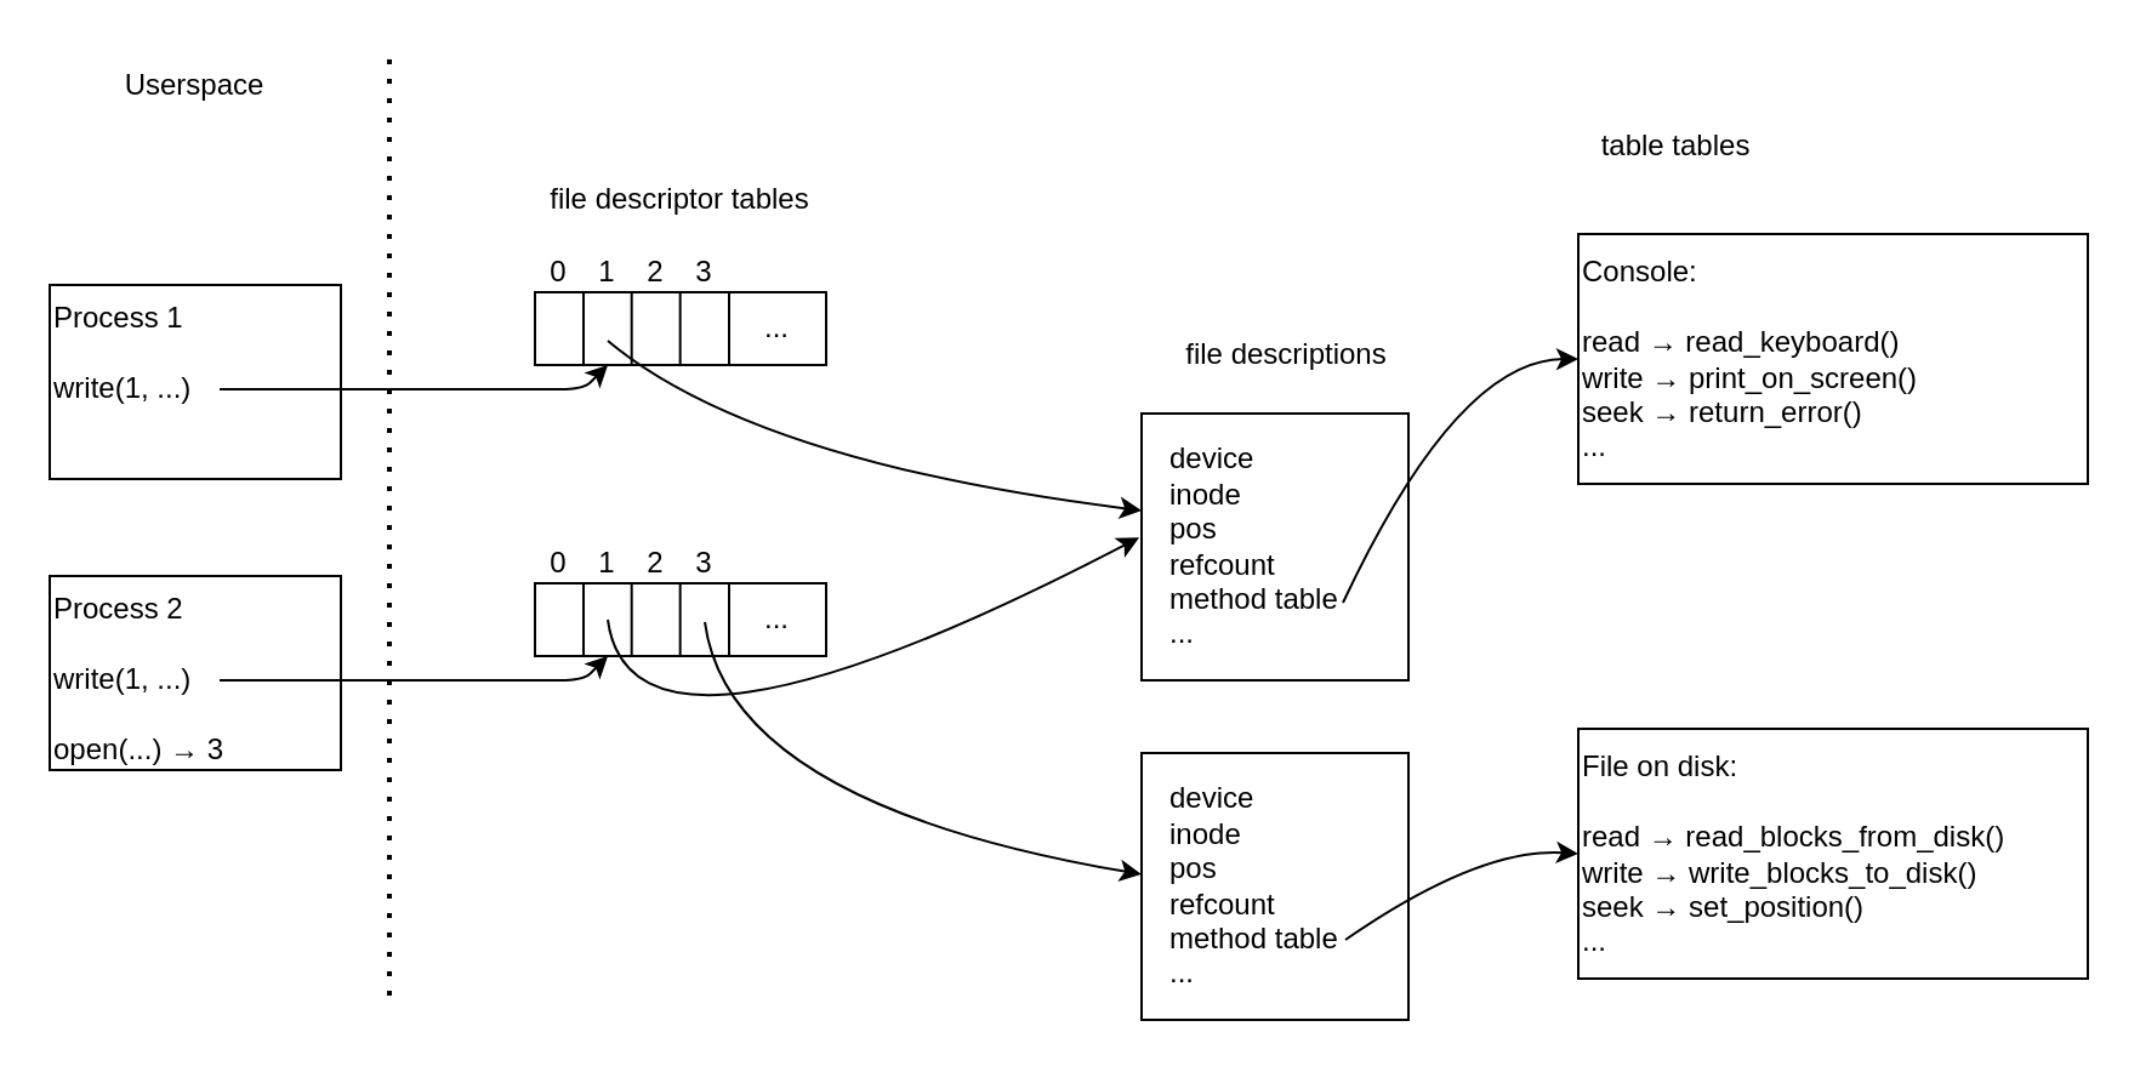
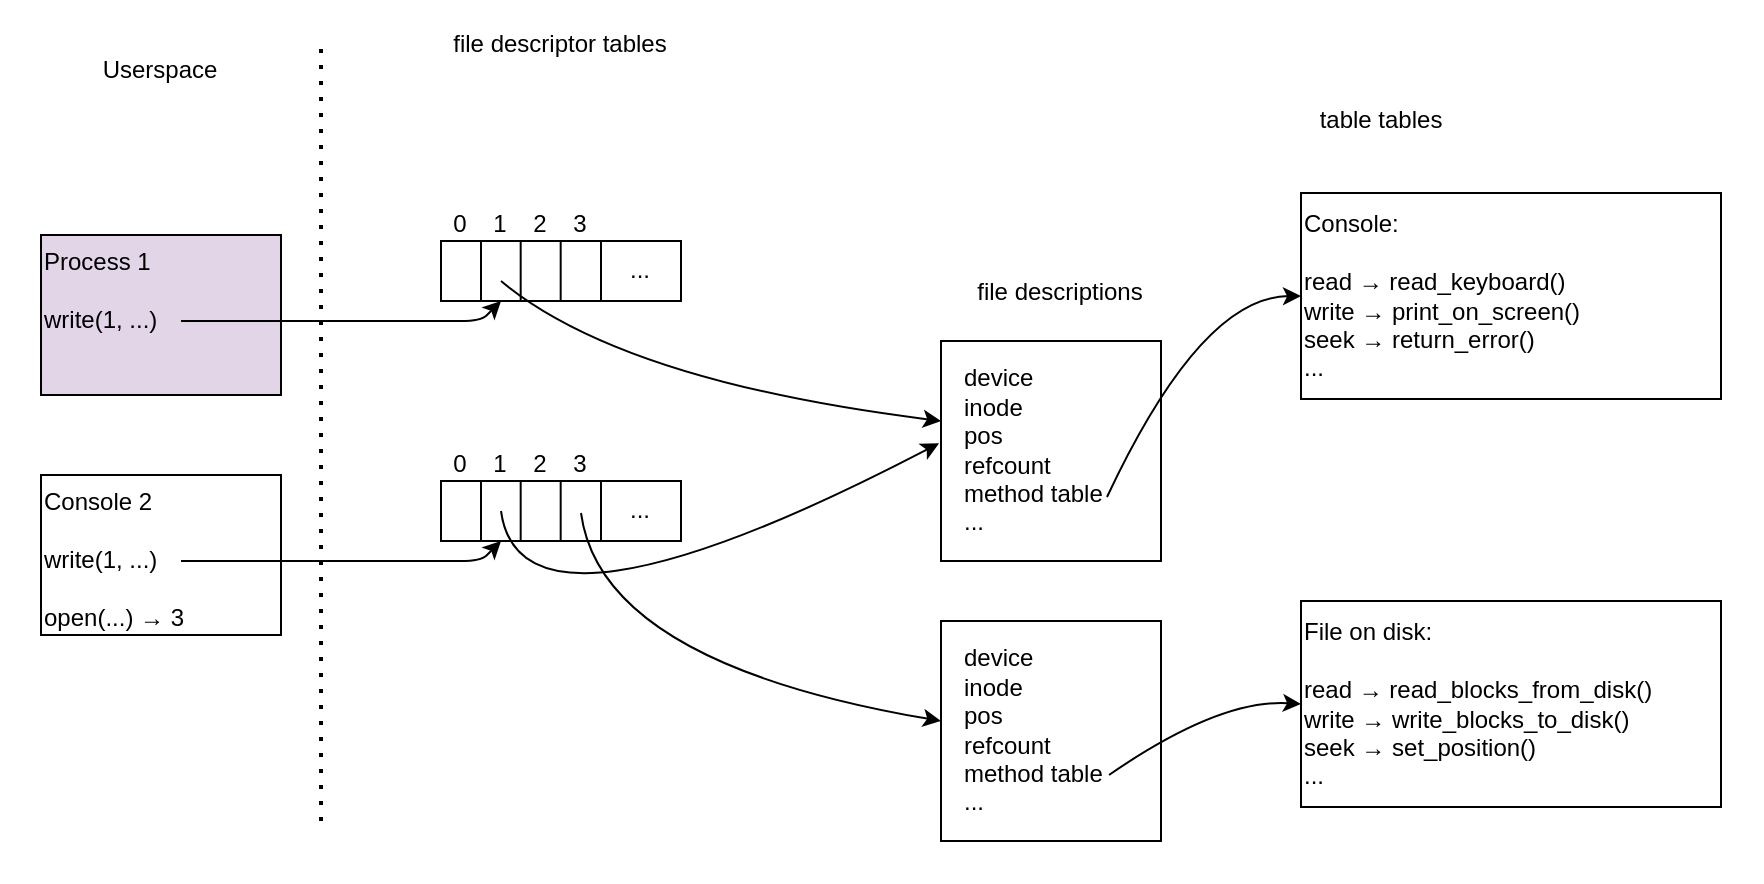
  <mxCell id="0" />
  <mxCell id="1" parent="0" />
- <mxCell id="2" value="Process 1&lt;br&gt;&lt;br&gt;write(1, ...)" style="rounded=0;whiteSpace=wrap;html=1;labelPosition=center;verticalLabelPosition=middle;align=left;verticalAlign=top;container=1;" vertex="1" parent="1"><mxGeometry x="20" y="117" width="120" height="80" as="geometry" /></mxCell>
+ <mxCell id="2" value="Process 1&lt;br&gt;&lt;br&gt;write(1, ...)" style="rounded=0;whiteSpace=wrap;html=1;labelPosition=center;verticalLabelPosition=middle;align=left;verticalAlign=top;container=1;fillColor=#e1d5e7;" vertex="1" parent="1"><mxGeometry x="20" y="117" width="120" height="80" as="geometry" /></mxCell>
  <mxCell id="3" value="" style="endArrow=none;dashed=1;html=1;dashPattern=1 3;strokeWidth=2;rounded=0;" edge="1" parent="1"><mxGeometry width="50" height="50" relative="1" as="geometry"><mxPoint x="160" y="410" as="sourcePoint" /><mxPoint x="160" y="20" as="targetPoint" /></mxGeometry></mxCell>
  <mxCell id="4" value="Userspace" style="text;html=1;align=center;verticalAlign=middle;whiteSpace=wrap;rounded=0;" vertex="1" parent="1"><mxGeometry x="20" y="20" width="120" height="30" as="geometry" /></mxCell>
- <mxCell id="5" value="Process 2&lt;br&gt;&lt;br&gt;write(1, ...)&lt;br&gt;&lt;br&gt;open(...) → 3" style="rounded=0;whiteSpace=wrap;html=1;labelPosition=center;verticalLabelPosition=middle;align=left;verticalAlign=top;container=1;" vertex="1" parent="1"><mxGeometry x="20" y="237" width="120" height="80" as="geometry" /></mxCell>
+ <mxCell id="5" value="Console 2&lt;br&gt;&lt;br&gt;write(1, ...)&lt;br&gt;&lt;br&gt;open(...) → 3" style="rounded=0;whiteSpace=wrap;html=1;labelPosition=center;verticalLabelPosition=middle;align=left;verticalAlign=top;container=1;" vertex="1" parent="1"><mxGeometry x="20" y="237" width="120" height="80" as="geometry" /></mxCell>
  <mxCell id="6" value="" style="rounded=0;whiteSpace=wrap;html=1;" vertex="1" parent="1"><mxGeometry x="220" y="120" width="120" height="30" as="geometry" /></mxCell>
  <mxCell id="7" value="" style="endArrow=classic;html=1;rounded=1;entryX=0.25;entryY=1;entryDx=0;entryDy=0;curved=0;" edge="1" parent="1" target="6"><mxGeometry width="50" height="50" relative="1" as="geometry"><mxPoint x="90" y="160" as="sourcePoint" /><mxPoint x="140" y="110" as="targetPoint" /><Array as="points"><mxPoint x="240" y="160" /></Array></mxGeometry></mxCell>
- <mxCell id="8" value="file descriptor tables" style="text;html=1;align=center;verticalAlign=middle;whiteSpace=wrap;rounded=0;" vertex="1" parent="1"><mxGeometry x="210" y="67" width="140" height="30" as="geometry" /></mxCell>
+ <mxCell id="8" value="file descriptor tables" style="text;html=1;align=center;verticalAlign=middle;whiteSpace=wrap;rounded=0;" vertex="1" parent="1"><mxGeometry x="210" y="7" width="140" height="30" as="geometry" /></mxCell>
  <mxCell id="9" value="" style="endArrow=classic;html=1;rounded=0;curved=1;" edge="1" parent="1"><mxGeometry width="50" height="50" relative="1" as="geometry"><mxPoint x="250" y="140" as="sourcePoint" /><mxPoint x="470" y="210" as="targetPoint" /><Array as="points"><mxPoint x="310" y="190" /></Array></mxGeometry></mxCell>
  <mxCell id="10" value="" style="whiteSpace=wrap;html=1;aspect=fixed;imageAspect=0;" vertex="1" parent="1"><mxGeometry x="470" y="170" width="110" height="110" as="geometry" /></mxCell>
  <mxCell id="11" value="file descriptions" style="text;html=1;align=center;verticalAlign=middle;whiteSpace=wrap;rounded=0;" vertex="1" parent="1"><mxGeometry x="460" y="131" width="140" height="30" as="geometry" /></mxCell>
  <mxCell id="12" value="" style="endArrow=none;html=1;rounded=0;" edge="1" parent="1"><mxGeometry width="50" height="50" relative="1" as="geometry"><mxPoint x="240" y="150" as="sourcePoint" /><mxPoint x="240" y="120" as="targetPoint" /></mxGeometry></mxCell>
  <mxCell id="13" value="" style="endArrow=none;html=1;rounded=0;" edge="1" parent="1"><mxGeometry width="50" height="50" relative="1" as="geometry"><mxPoint x="259.84" y="150" as="sourcePoint" /><mxPoint x="259.84" y="120" as="targetPoint" /></mxGeometry></mxCell>
  <mxCell id="14" value="" style="endArrow=none;html=1;rounded=0;" edge="1" parent="1"><mxGeometry width="50" height="50" relative="1" as="geometry"><mxPoint x="279.84" y="150" as="sourcePoint" /><mxPoint x="279.84" y="120" as="targetPoint" /></mxGeometry></mxCell>
  <mxCell id="15" value="" style="endArrow=none;html=1;rounded=0;" edge="1" parent="1"><mxGeometry width="50" height="50" relative="1" as="geometry"><mxPoint x="300" y="150" as="sourcePoint" /><mxPoint x="300" y="120" as="targetPoint" /></mxGeometry></mxCell>
  <mxCell id="16" value="..." style="text;html=1;align=center;verticalAlign=middle;whiteSpace=wrap;rounded=0;" vertex="1" parent="1"><mxGeometry x="290" y="120" width="60" height="30" as="geometry" /></mxCell>
  <mxCell id="17" value="0&amp;nbsp; &amp;nbsp; 1&amp;nbsp; &amp;nbsp; 2&amp;nbsp; &amp;nbsp; 3" style="text;html=1;align=center;verticalAlign=middle;whiteSpace=wrap;rounded=0;" vertex="1" parent="1"><mxGeometry x="220" y="97" width="80" height="30" as="geometry" /></mxCell>
  <mxCell id="18" value="device&lt;br&gt;inode&lt;br&gt;pos&lt;br&gt;&lt;div style=&quot;&quot;&gt;&lt;span style=&quot;background-color: initial;&quot;&gt;refcount&lt;/span&gt;&lt;/div&gt;&lt;div style=&quot;&quot;&gt;&lt;span style=&quot;background-color: initial;&quot;&gt;method table&lt;/span&gt;&lt;/div&gt;&lt;div style=&quot;&quot;&gt;...&lt;/div&gt;" style="text;html=1;align=left;verticalAlign=middle;whiteSpace=wrap;rounded=0;" vertex="1" parent="1"><mxGeometry x="480" y="180" width="90" height="90" as="geometry" /></mxCell>
  <mxCell id="19" value="" style="rounded=0;whiteSpace=wrap;html=1;" vertex="1" parent="1"><mxGeometry x="220" y="240" width="120" height="30" as="geometry" /></mxCell>
  <mxCell id="20" value="" style="endArrow=classic;html=1;rounded=1;entryX=0.25;entryY=1;entryDx=0;entryDy=0;curved=0;" edge="1" parent="1" target="19"><mxGeometry width="50" height="50" relative="1" as="geometry"><mxPoint x="90" y="280" as="sourcePoint" /><mxPoint x="140" y="230" as="targetPoint" /><Array as="points"><mxPoint x="240" y="280" /></Array></mxGeometry></mxCell>
  <mxCell id="21" value="" style="endArrow=none;html=1;rounded=0;" edge="1" parent="1"><mxGeometry width="50" height="50" relative="1" as="geometry"><mxPoint x="240" y="270" as="sourcePoint" /><mxPoint x="240" y="240" as="targetPoint" /></mxGeometry></mxCell>
  <mxCell id="22" value="" style="endArrow=none;html=1;rounded=0;" edge="1" parent="1"><mxGeometry width="50" height="50" relative="1" as="geometry"><mxPoint x="259.84" y="270" as="sourcePoint" /><mxPoint x="259.84" y="240" as="targetPoint" /></mxGeometry></mxCell>
  <mxCell id="23" value="" style="endArrow=none;html=1;rounded=0;" edge="1" parent="1"><mxGeometry width="50" height="50" relative="1" as="geometry"><mxPoint x="279.84" y="270" as="sourcePoint" /><mxPoint x="279.84" y="240" as="targetPoint" /></mxGeometry></mxCell>
  <mxCell id="24" value="" style="endArrow=none;html=1;rounded=0;" edge="1" parent="1"><mxGeometry width="50" height="50" relative="1" as="geometry"><mxPoint x="300" y="270" as="sourcePoint" /><mxPoint x="300" y="240" as="targetPoint" /></mxGeometry></mxCell>
  <mxCell id="25" value="..." style="text;html=1;align=center;verticalAlign=middle;whiteSpace=wrap;rounded=0;" vertex="1" parent="1"><mxGeometry x="290" y="240" width="60" height="30" as="geometry" /></mxCell>
  <mxCell id="26" value="0&amp;nbsp; &amp;nbsp; 1&amp;nbsp; &amp;nbsp; 2&amp;nbsp; &amp;nbsp; 3" style="text;html=1;align=center;verticalAlign=middle;whiteSpace=wrap;rounded=0;" vertex="1" parent="1"><mxGeometry x="220" y="217" width="80" height="30" as="geometry" /></mxCell>
  <mxCell id="27" value="" style="endArrow=classic;html=1;rounded=0;curved=1;entryX=-0.009;entryY=0.465;entryDx=0;entryDy=0;entryPerimeter=0;" edge="1" parent="1" target="10"><mxGeometry width="50" height="50" relative="1" as="geometry"><mxPoint x="250" y="255" as="sourcePoint" /><mxPoint x="470" y="195" as="targetPoint" /><Array as="points"><mxPoint x="260" y="330" /></Array></mxGeometry></mxCell>
  <mxCell id="28" value="" style="whiteSpace=wrap;html=1;aspect=fixed;imageAspect=0;" vertex="1" parent="1"><mxGeometry x="470" y="310" width="110" height="110" as="geometry" /></mxCell>
  <mxCell id="29" value="device&lt;br&gt;inode&lt;br&gt;pos&lt;br&gt;&lt;div style=&quot;&quot;&gt;&lt;span style=&quot;background-color: initial;&quot;&gt;refcount&lt;/span&gt;&lt;/div&gt;&lt;div style=&quot;&quot;&gt;&lt;span style=&quot;background-color: initial;&quot;&gt;method table&lt;/span&gt;&lt;/div&gt;&lt;div style=&quot;&quot;&gt;...&lt;/div&gt;" style="text;html=1;align=left;verticalAlign=middle;whiteSpace=wrap;rounded=0;" vertex="1" parent="1"><mxGeometry x="480" y="320" width="90" height="90" as="geometry" /></mxCell>
  <mxCell id="30" value="" style="endArrow=classic;html=1;rounded=0;curved=1;" edge="1" parent="1"><mxGeometry width="50" height="50" relative="1" as="geometry"><mxPoint x="290" y="256" as="sourcePoint" /><mxPoint x="470" y="360" as="targetPoint" /><Array as="points"><mxPoint x="300" y="331" /></Array></mxGeometry></mxCell>
  <mxCell id="31" value="Console:&lt;br&gt;&lt;br&gt;read → read_keyboard()&lt;br&gt;write → print_on_screen()&lt;br&gt;seek → return_error()&lt;br&gt;&lt;div style=&quot;&quot;&gt;&lt;span style=&quot;background-color: initial;&quot;&gt;...&lt;/span&gt;&lt;/div&gt;" style="rounded=0;whiteSpace=wrap;html=1;align=left;" vertex="1" parent="1"><mxGeometry x="650" y="96" width="210" height="103" as="geometry" /></mxCell>
  <mxCell id="32" value="table tables" style="text;html=1;align=center;verticalAlign=middle;resizable=0;points=[];autosize=1;strokeColor=none;fillColor=none;" vertex="1" parent="1"><mxGeometry x="640" y="45" width="100" height="30" as="geometry" /></mxCell>
  <mxCell id="33" value="File on disk:&lt;br&gt;&lt;br&gt;read → read_blocks_from_disk()&lt;br&gt;write → write_blocks_to_disk()&lt;br&gt;seek → set_position()&lt;br&gt;&lt;div style=&quot;&quot;&gt;&lt;span style=&quot;background-color: initial;&quot;&gt;...&lt;/span&gt;&lt;/div&gt;" style="rounded=0;whiteSpace=wrap;html=1;align=left;" vertex="1" parent="1"><mxGeometry x="650" y="300" width="210" height="103" as="geometry" /></mxCell>
  <mxCell id="34" value="" style="endArrow=classic;html=1;rounded=0;entryX=0;entryY=0.5;entryDx=0;entryDy=0;curved=1;" edge="1" parent="1" target="31"><mxGeometry width="50" height="50" relative="1" as="geometry"><mxPoint x="553" y="248" as="sourcePoint" /><mxPoint x="603" y="198" as="targetPoint" /><Array as="points"><mxPoint x="600" y="148" /></Array></mxGeometry></mxCell>
  <mxCell id="35" value="" style="endArrow=classic;html=1;rounded=0;entryX=0;entryY=0.5;entryDx=0;entryDy=0;curved=1;" edge="1" parent="1" target="33"><mxGeometry width="50" height="50" relative="1" as="geometry"><mxPoint x="554" y="387" as="sourcePoint" /><mxPoint x="649" y="350.5" as="targetPoint" /><Array as="points"><mxPoint x="609" y="349" /></Array></mxGeometry></mxCell>
